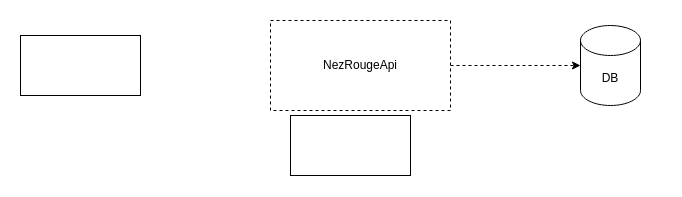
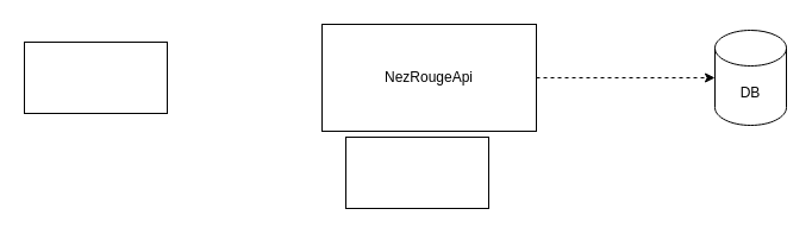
  <mxCell id="0" />
  <mxCell id="1" parent="0" />
  <mxCell id="2" style="edgeStyle=orthogonalEdgeStyle;rounded=0;orthogonalLoop=1;jettySize=auto;html=1;entryX=0;entryY=0.5;entryDx=0;entryDy=0;entryPerimeter=0;dashed=1;" edge="1" parent="1" source="3" target="5"><mxGeometry relative="1" as="geometry" /></mxCell>
- <mxCell id="3" value="NezRougeApi" style="rounded=0;whiteSpace=wrap;html=1;dashed=1;" vertex="1" parent="1"><mxGeometry x="270" y="20" width="180" height="90" as="geometry" /></mxCell>
+ <mxCell id="3" value="NezRougeApi" style="rounded=0;whiteSpace=wrap;html=1;" vertex="1" parent="1"><mxGeometry x="270" y="20" width="180" height="90" as="geometry" /></mxCell>
  <mxCell id="4" value="" style="rounded=0;whiteSpace=wrap;html=1;" vertex="1" parent="1"><mxGeometry x="20" y="35" width="120" height="60" as="geometry" /></mxCell>
- <mxCell id="5" value="DB" style="shape=cylinder3;whiteSpace=wrap;html=1;boundedLbl=1;backgroundOutline=1;size=15;" vertex="1" parent="1"><mxGeometry x="580" y="25" width="60" height="80" as="geometry" /></mxCell>
+ <mxCell id="5" value="DB" style="shape=cylinder3;whiteSpace=wrap;html=1;boundedLbl=1;backgroundOutline=1;size=15;" vertex="1" parent="1"><mxGeometry x="600" y="25" width="60" height="80" as="geometry" /></mxCell>
  <mxCell id="6" value="" style="rounded=0;whiteSpace=wrap;html=1;" vertex="1" parent="1"><mxGeometry x="290" y="115" width="120" height="60" as="geometry" /></mxCell>
